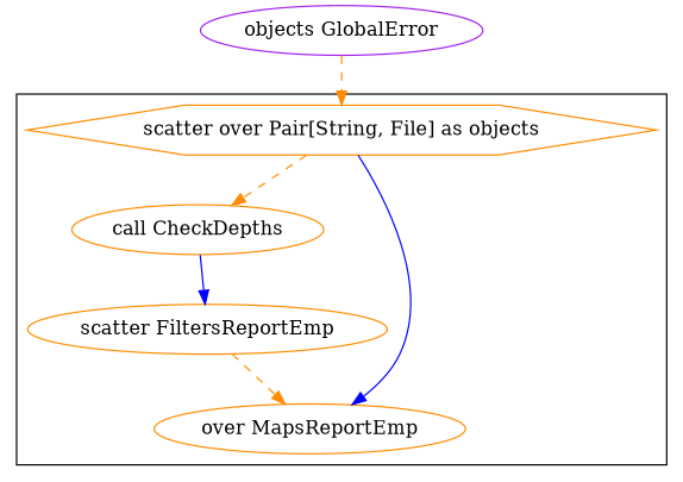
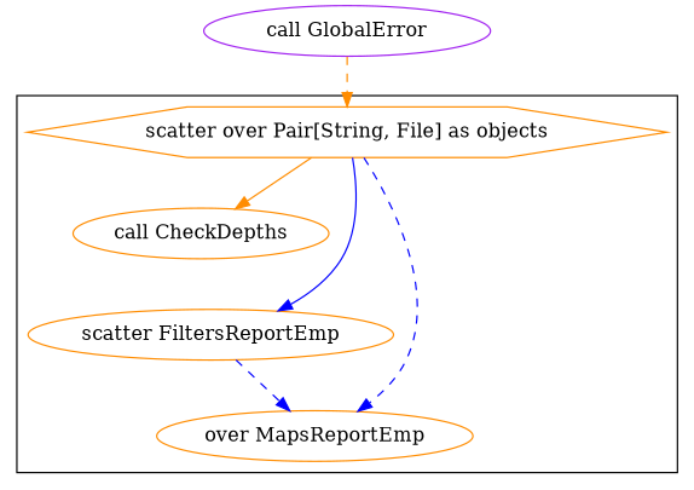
  digraph {
    compound=true
    node [color=darkorange]
    edge [color=darkorange style=dashed]
    n1 [label="scatter over Pair[String, File] as objects" shape=hexagon]
    n2 [label="call CheckDepths"]
    n3 [label="over MapsReportEmp"]
    n4 [label="scatter FiltersReportEmp"]
-   n5 [color=purple label="objects GlobalError"]
+   n5 [color=purple label="call GlobalError"]
    subgraph cluster_1 {
      fillcolor=white
      style="filled,solid"
      n1
      n2
      n3
      n4
    }
-   n1 -> n2
-   n1 -> n3 [color=blue style=solid]
-   n2 -> n4 [color=blue style=solid]
-   n4 -> n3
+   n1 -> n2 [style=solid]
+   n1 -> n3 [color=blue]
+   n1 -> n4 [color=blue style=solid]
+   n4 -> n3 [color=blue]
    n5 -> n1
  }
